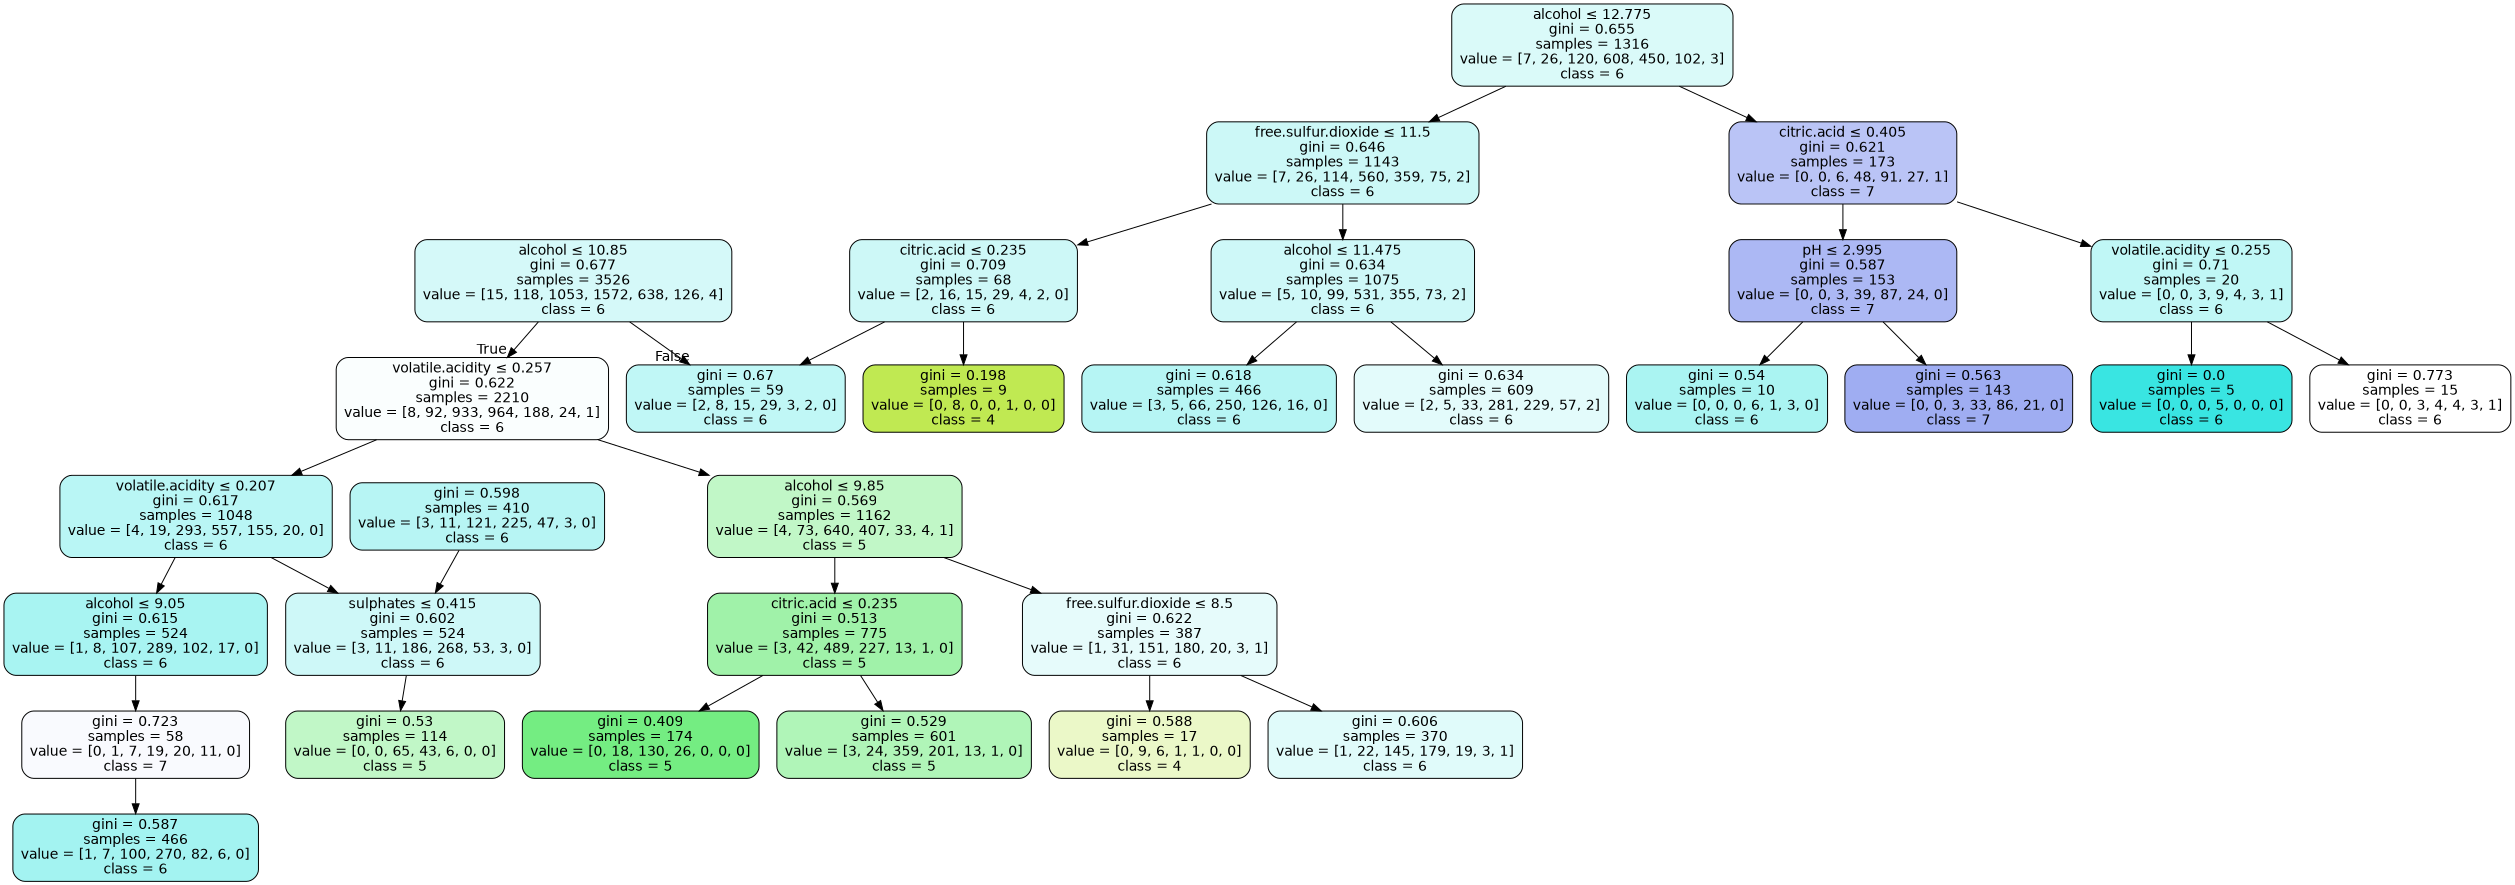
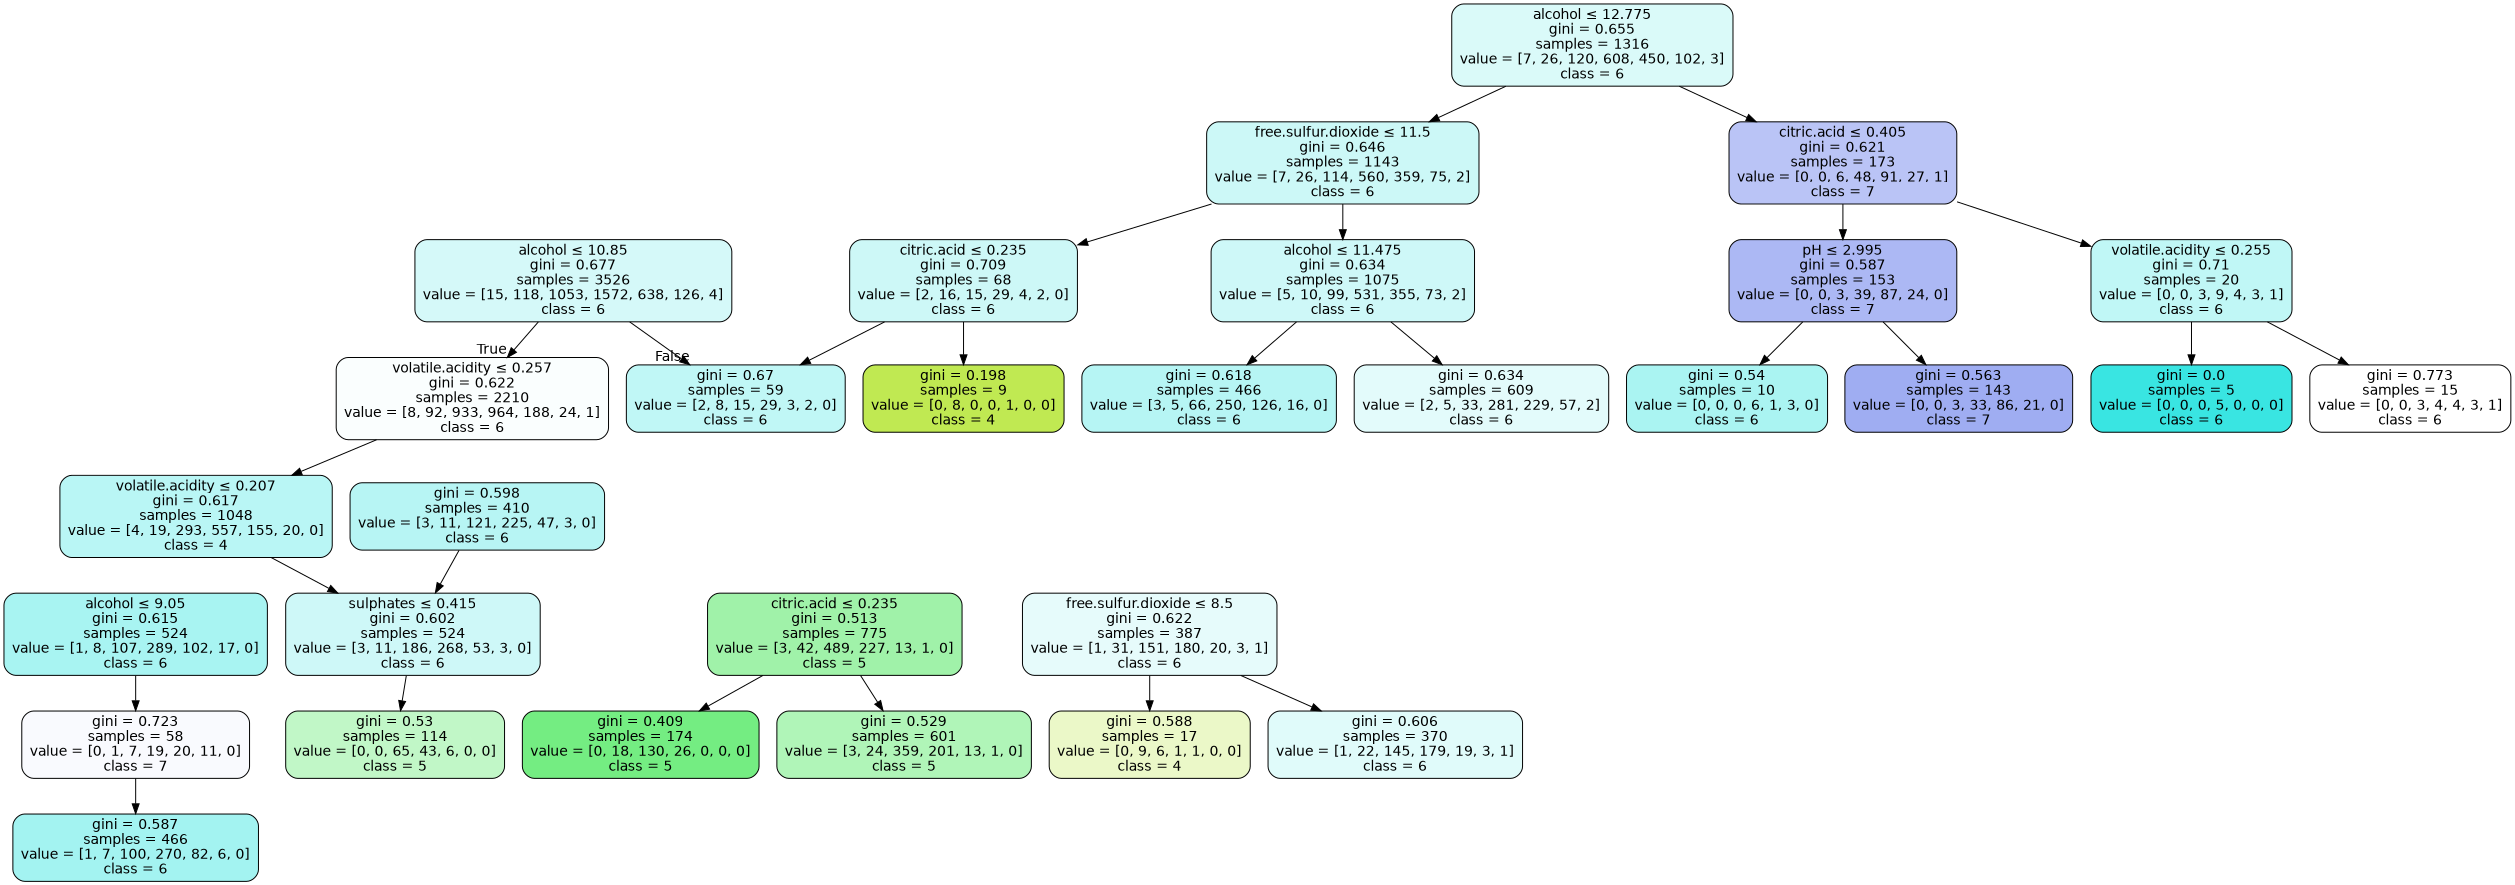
  digraph {
    node [color=black fillcolor="#39e54d4f" fontname=helvetica shape=box style="filled, rounded"]
    edge [fontname=helvetica]
    n1 [fillcolor="#39e5e236" label=<alcohol &le; 10.85<br/>gini = 0.677<br/>samples = 3526<br/>value = [15, 118, 1053, 1572, 638, 126, 4]<br/>class = 6>]
    n2 [fillcolor="#39e5e206" label=<volatile.acidity &le; 0.257<br/>gini = 0.622<br/>samples = 2210<br/>value = [8, 92, 933, 964, 188, 24, 1]<br/>class = 6>]
    n3 [fillcolor="#39e5e251" label=<gini = 0.67<br/>samples = 59<br/>value = [2, 8, 15, 29, 3, 2, 0]<br/>class = 6>]
-   n4 [fillcolor="#39e5e259" label=<volatile.acidity &le; 0.207<br/>gini = 0.617<br/>samples = 1048<br/>value = [4, 19, 293, 557, 155, 20, 0]<br/>class = 6>]
-   n5 [label=<alcohol &le; 9.85<br/>gini = 0.569<br/>samples = 1162<br/>value = [4, 73, 640, 407, 33, 4, 1]<br/>class = 5>]
+   n4 [fillcolor="#39e5e259" label=<volatile.acidity &le; 0.207<br/>gini = 0.617<br/>samples = 1048<br/>value = [4, 19, 293, 557, 155, 20, 0]<br/>class = 4>]
    n6 [fillcolor="#39e5e22f" label=<alcohol &le; 12.775<br/>gini = 0.655<br/>samples = 1316<br/>value = [7, 26, 120, 608, 450, 102, 3]<br/>class = 6>]
    n7 [fillcolor="#39e5e241" label=<free.sulfur.dioxide &le; 11.5<br/>gini = 0.646<br/>samples = 1143<br/>value = [7, 26, 114, 560, 359, 75, 2]<br/>class = 6>]
    n8 [fillcolor="#3956e558" label=<citric.acid &le; 0.405<br/>gini = 0.621<br/>samples = 173<br/>value = [0, 0, 6, 48, 91, 27, 1]<br/>class = 7>]
    n9 [fillcolor="#39e5e26f" label=<alcohol &le; 9.05<br/>gini = 0.615<br/>samples = 524<br/>value = [1, 8, 107, 289, 102, 17, 0]<br/>class = 6>]
    n10 [fillcolor="#39e5e23e" label=<sulphates &le; 0.415<br/>gini = 0.602<br/>samples = 524<br/>value = [3, 11, 186, 268, 53, 3, 0]<br/>class = 6>]
    n11 [fillcolor="#39e54d7a" label=<citric.acid &le; 0.235<br/>gini = 0.513<br/>samples = 775<br/>value = [3, 42, 489, 227, 13, 1, 0]<br/>class = 5>]
    n12 [fillcolor="#39e5e21f" label=<free.sulfur.dioxide &le; 8.5<br/>gini = 0.622<br/>samples = 387<br/>value = [1, 31, 151, 180, 20, 3, 1]<br/>class = 6>]
    n13 [fillcolor="#3956e507" label=<gini = 0.723<br/>samples = 58<br/>value = [0, 1, 7, 19, 20, 11, 0]<br/>class = 7>]
    n14 [label=<gini = 0.53<br/>samples = 114<br/>value = [0, 0, 65, 43, 6, 0, 0]<br/>class = 5>]
    n15 [fillcolor="#39e5e276" label=<gini = 0.587<br/>samples = 466<br/>value = [1, 7, 100, 270, 82, 6, 0]<br/>class = 6>]
    n16 [fillcolor="#39e5e25c" label=<gini = 0.598<br/>samples = 410<br/>value = [3, 11, 121, 225, 47, 3, 0]<br/>class = 6>]
    n17 [fillcolor="#39e54db3" label=<gini = 0.409<br/>samples = 174<br/>value = [0, 18, 130, 26, 0, 0, 0]<br/>class = 5>]
    n18 [fillcolor="#39e54d65" label=<gini = 0.529<br/>samples = 601<br/>value = [3, 24, 359, 201, 13, 1, 0]<br/>class = 5>]
    n19 [fillcolor="#b7e53946" label=<gini = 0.588<br/>samples = 17<br/>value = [0, 9, 6, 1, 1, 0, 0]<br/>class = 4>]
    n20 [fillcolor="#39e5e227" label=<gini = 0.606<br/>samples = 370<br/>value = [1, 22, 145, 179, 19, 3, 1]<br/>class = 6>]
    n21 [fillcolor="#39e5e240" label=<citric.acid &le; 0.235<br/>gini = 0.709<br/>samples = 68<br/>value = [2, 16, 15, 29, 4, 2, 0]<br/>class = 6>]
    n22 [fillcolor="#39e5e23e" label=<alcohol &le; 11.475<br/>gini = 0.634<br/>samples = 1075<br/>value = [5, 10, 99, 531, 355, 73, 2]<br/>class = 6>]
    n23 [fillcolor="#3956e56b" label=<pH &le; 2.995<br/>gini = 0.587<br/>samples = 153<br/>value = [0, 0, 3, 39, 87, 24, 0]<br/>class = 7>]
    n24 [fillcolor="#39e5e250" label=<volatile.acidity &le; 0.255<br/>gini = 0.71<br/>samples = 20<br/>value = [0, 0, 3, 9, 4, 3, 1]<br/>class = 6>]
    n25 [fillcolor="#b7e539df" label=<gini = 0.198<br/>samples = 9<br/>value = [0, 8, 0, 0, 1, 0, 0]<br/>class = 4>]
    n26 [fillcolor="#39e5e25d" label=<gini = 0.618<br/>samples = 466<br/>value = [3, 5, 66, 250, 126, 16, 0]<br/>class = 6>]
    n27 [fillcolor="#39e5e223" label=<gini = 0.634<br/>samples = 609<br/>value = [2, 5, 33, 281, 229, 57, 2]<br/>class = 6>]
    n28 [fillcolor="#39e5e26d" label=<gini = 0.54<br/>samples = 10<br/>value = [0, 0, 0, 6, 1, 3, 0]<br/>class = 6>]
    n29 [fillcolor="#3956e57b" label=<gini = 0.563<br/>samples = 143<br/>value = [0, 0, 3, 33, 86, 21, 0]<br/>class = 7>]
    n30 [fillcolor="#39e5e2ff" label=<gini = 0.0<br/>samples = 5<br/>value = [0, 0, 0, 5, 0, 0, 0]<br/>class = 6>]
    n31 [fillcolor="#39e5e200" label=<gini = 0.773<br/>samples = 15<br/>value = [0, 0, 3, 4, 4, 3, 1]<br/>class = 6>]
    n1 -> n2 [headlabel=True labelangle=45 labeldistance=2.5]
    n1 -> n3 [headlabel=False labelangle=-45 labeldistance=2.5]
    n2 -> n4
-   n2 -> n5
-   n4 -> n9
    n4 -> n10
-   n5 -> n11
-   n5 -> n12
    n6 -> n7
    n6 -> n8
    n7 -> n21
    n7 -> n22
    n8 -> n23
    n8 -> n24
    n9 -> n13
    n10 -> n14
    n11 -> n17
    n11 -> n18
    n12 -> n19
    n12 -> n20
    n13 -> n15
    n16 -> n10
    n21 -> n3
    n21 -> n25
    n22 -> n26
    n22 -> n27
    n23 -> n28
    n23 -> n29
    n24 -> n30
    n24 -> n31
  }
